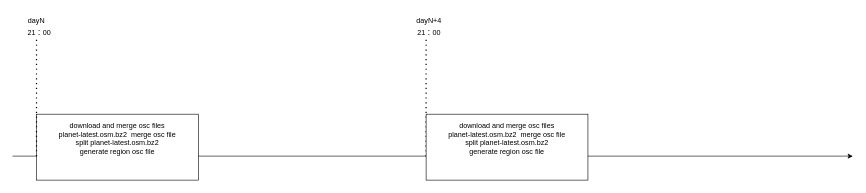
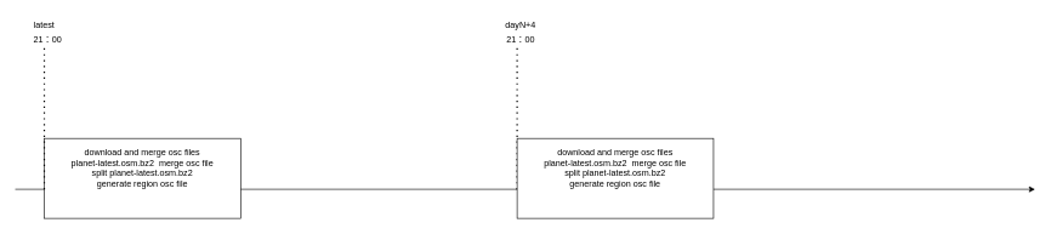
  <mxCell id="0" />
  <mxCell id="1" parent="0" />
  <mxCell id="2" value="" style="endArrow=classic;html=1;rounded=0;" edge="1" parent="1"><mxGeometry relative="1" as="geometry"><mxPoint x="20" y="260" as="sourcePoint" /><mxPoint x="1422" y="260" as="targetPoint" /></mxGeometry></mxCell>
  <mxCell id="3" value="download and merge osc files&lt;div&gt;planet-latest.osm.bz2&amp;nbsp; merge osc file&lt;/div&gt;&lt;div&gt;split&amp;nbsp;&lt;span style=&quot;background-color: initial;&quot;&gt;planet-latest.osm.bz2&lt;/span&gt;&lt;/div&gt;&lt;div&gt;generate region osc file&lt;/div&gt;&lt;div&gt;&lt;span style=&quot;background-color: initial;&quot;&gt;&lt;br&gt;&lt;/span&gt;&lt;/div&gt;&lt;div&gt;&lt;br&gt;&lt;/div&gt;" style="rounded=0;whiteSpace=wrap;html=1;align=center;" vertex="1" parent="1"><mxGeometry x="60" y="190" width="270" height="110" as="geometry" /></mxCell>
  <mxCell id="4" value="" style="endArrow=none;dashed=1;html=1;dashPattern=1 3;strokeWidth=2;rounded=0;" edge="1" parent="1"><mxGeometry width="50" height="50" relative="1" as="geometry"><mxPoint x="60" y="260" as="sourcePoint" /><mxPoint x="60" y="60" as="targetPoint" /></mxGeometry></mxCell>
  <mxCell id="5" value="21：00" style="text;html=1;align=center;verticalAlign=middle;whiteSpace=wrap;rounded=0;" vertex="1" parent="1"><mxGeometry x="20" y="40" width="90" height="30" as="geometry" /></mxCell>
  <mxCell id="6" value="" style="endArrow=none;dashed=1;html=1;dashPattern=1 3;strokeWidth=2;rounded=0;" edge="1" parent="1"><mxGeometry width="50" height="50" relative="1" as="geometry"><mxPoint x="710" y="260" as="sourcePoint" /><mxPoint x="710" y="60" as="targetPoint" /></mxGeometry></mxCell>
  <mxCell id="7" value="21：00" style="text;html=1;align=center;verticalAlign=middle;whiteSpace=wrap;rounded=0;" vertex="1" parent="1"><mxGeometry x="670" y="40" width="90" height="30" as="geometry" /></mxCell>
- <mxCell id="8" value="dayN" style="text;html=1;align=center;verticalAlign=middle;whiteSpace=wrap;rounded=0;" vertex="1" parent="1"><mxGeometry x="30" y="20" width="60" height="30" as="geometry" /></mxCell>
+ <mxCell id="8" value="latest" style="text;html=1;align=center;verticalAlign=middle;whiteSpace=wrap;rounded=0;" vertex="1" parent="1"><mxGeometry x="30" y="20" width="60" height="30" as="geometry" /></mxCell>
  <mxCell id="9" value="download and merge osc files&lt;div&gt;planet-latest.osm.bz2&amp;nbsp; merge osc file&lt;/div&gt;&lt;div&gt;split&amp;nbsp;&lt;span style=&quot;background-color: initial;&quot;&gt;planet-latest.osm.bz2&lt;/span&gt;&lt;/div&gt;&lt;div&gt;generate region osc file&lt;/div&gt;&lt;div&gt;&lt;span style=&quot;background-color: initial;&quot;&gt;&lt;br&gt;&lt;/span&gt;&lt;/div&gt;&lt;div&gt;&lt;br&gt;&lt;/div&gt;" style="rounded=0;whiteSpace=wrap;html=1;align=center;" vertex="1" parent="1"><mxGeometry x="710" y="190" width="270" height="110" as="geometry" /></mxCell>
  <mxCell id="10" value="dayN+4" style="text;html=1;align=center;verticalAlign=middle;whiteSpace=wrap;rounded=0;" vertex="1" parent="1"><mxGeometry x="685" y="20" width="60" height="30" as="geometry" /></mxCell>
